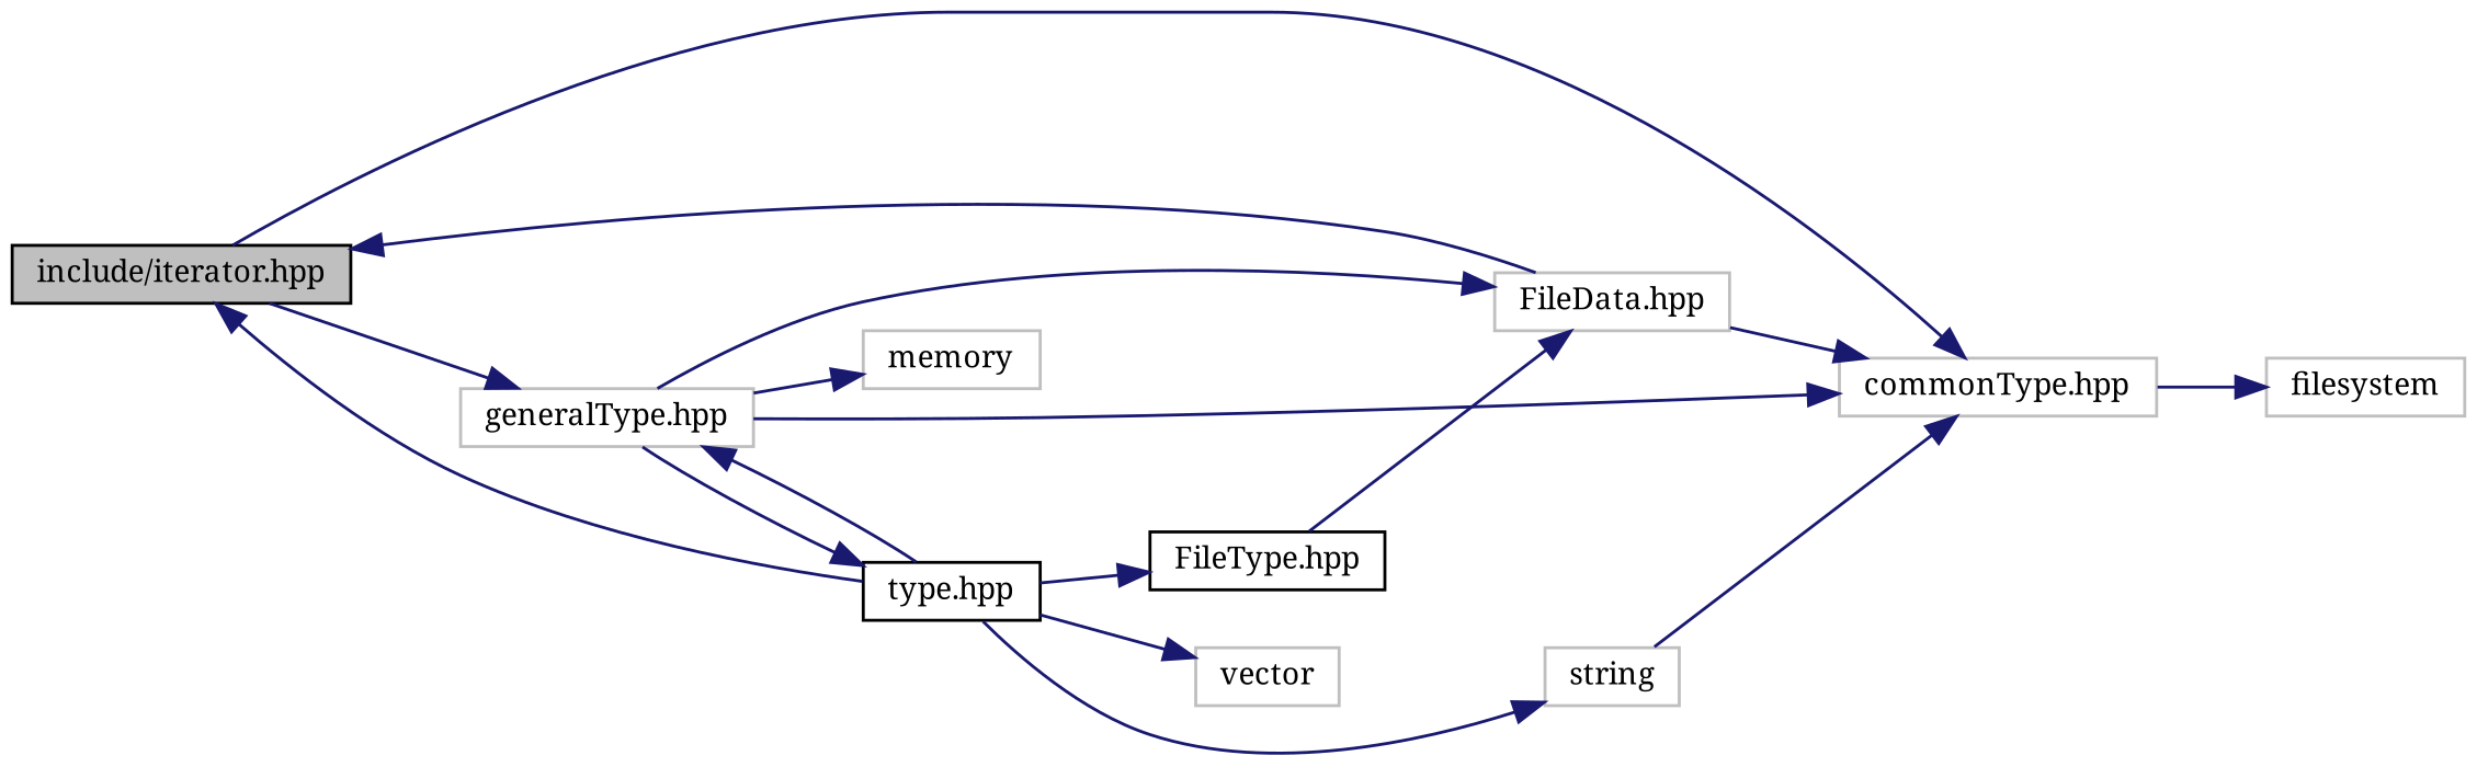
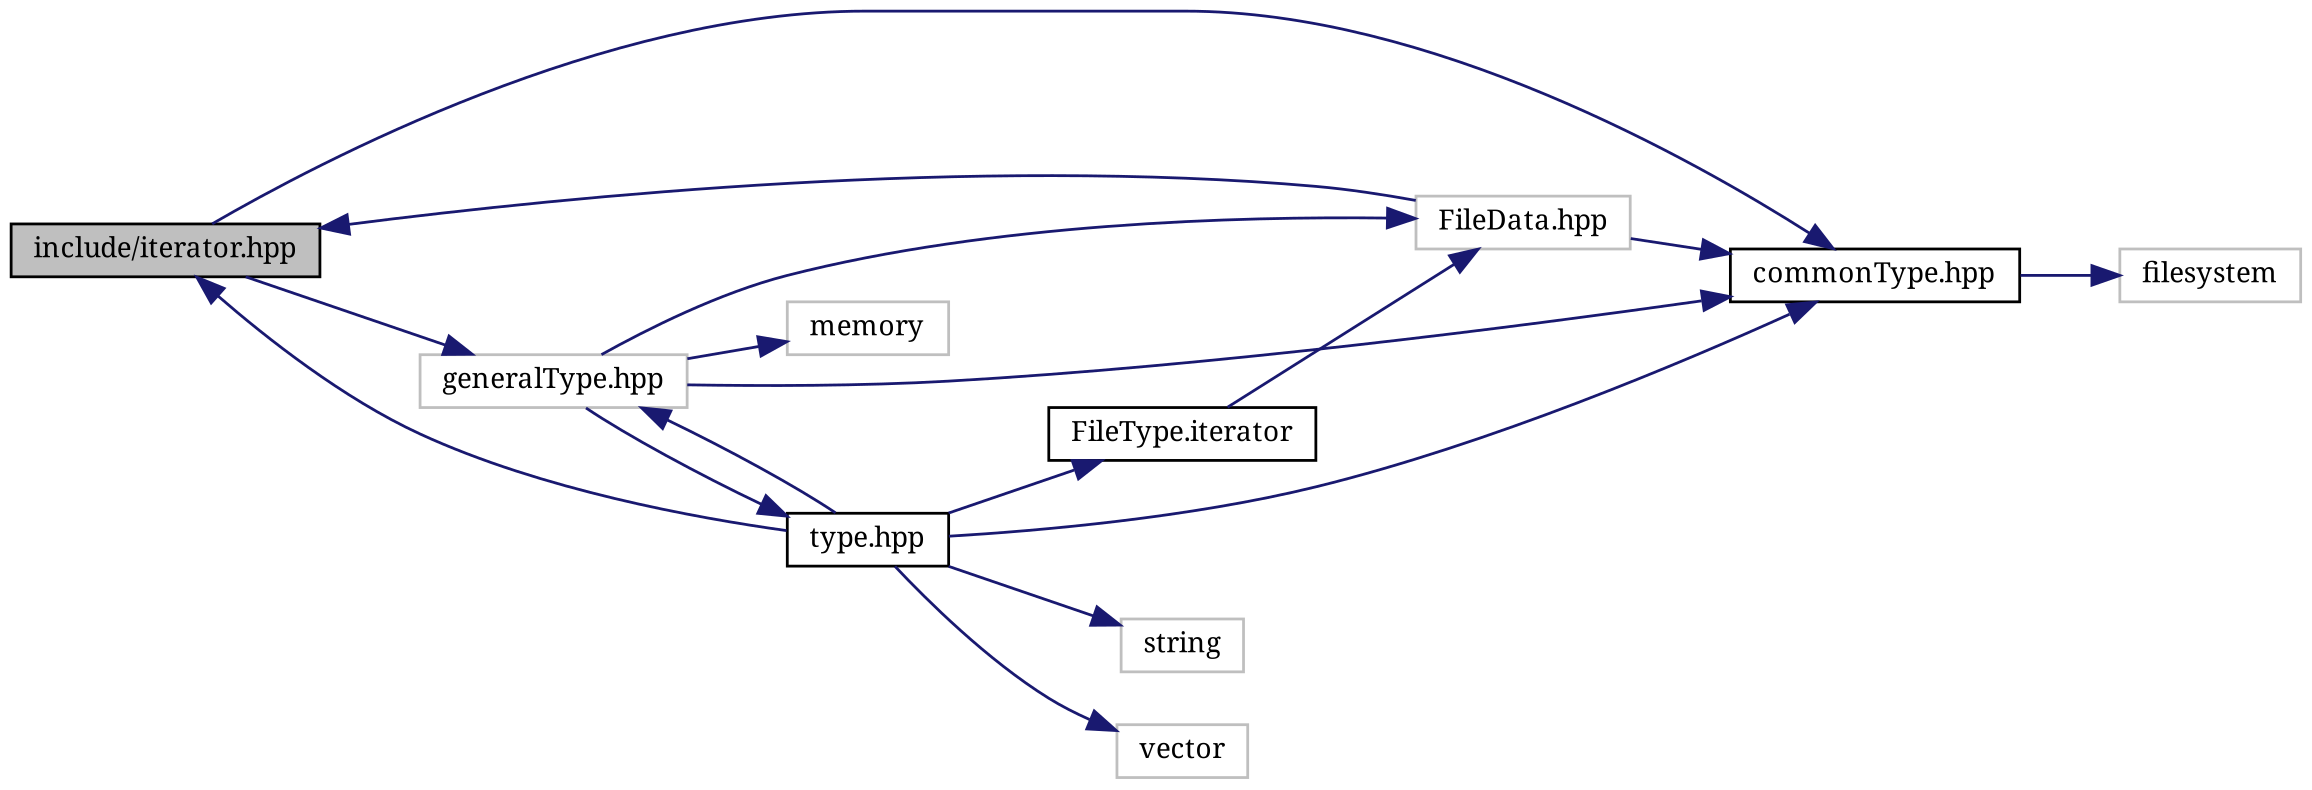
  digraph {
    fontname="Noto Serif"
    rankdir=LR
    node [color=grey75 fillcolor=white fontname="Noto Serif" fontsize=10 shape=record style=filled]
    edge [color=midnightblue fontname="Noto Serif" fontsize=10 labelfontname=Helvetica labelfontsize=10 style=solid]
    n1 [color=black fillcolor=grey75 fontcolor=black height=0.2 label="include/iterator.hpp" width=0.4]
-   n2 [height=0.2 label="commonType.hpp" width=0.4]
+   n2 [color=black height=0.2 label="commonType.hpp" width=0.4]
    n3 [height=0.2 label="generalType.hpp" width=0.4]
    n4 [height=0.2 label=filesystem width=0.4]
    n5 [height=0.2 label=memory width=0.4]
    n6 [height=0.2 label="FileData.hpp" width=0.4]
    n7 [color=black height=0.2 label="type.hpp" width=0.4]
    n8 [height=0.2 label=string width=0.4]
    n9 [height=0.2 label=vector width=0.4]
-   n10 [color=black height=0.2 label="FileType.hpp" width=0.4]
+   n10 [color=black height=0.2 label="FileType.iterator" width=0.4]
    n1 -> n2
    n1 -> n3
    n2 -> n4
    n3 -> n2
    n3 -> n5
    n3 -> n6
    n3 -> n7
    n6 -> n1
    n6 -> n2
    n7 -> n1
-   n8 -> n2
+   n7 -> n2
    n7 -> n3
    n7 -> n8
    n7 -> n9
    n7 -> n10
    n10 -> n6
  }
